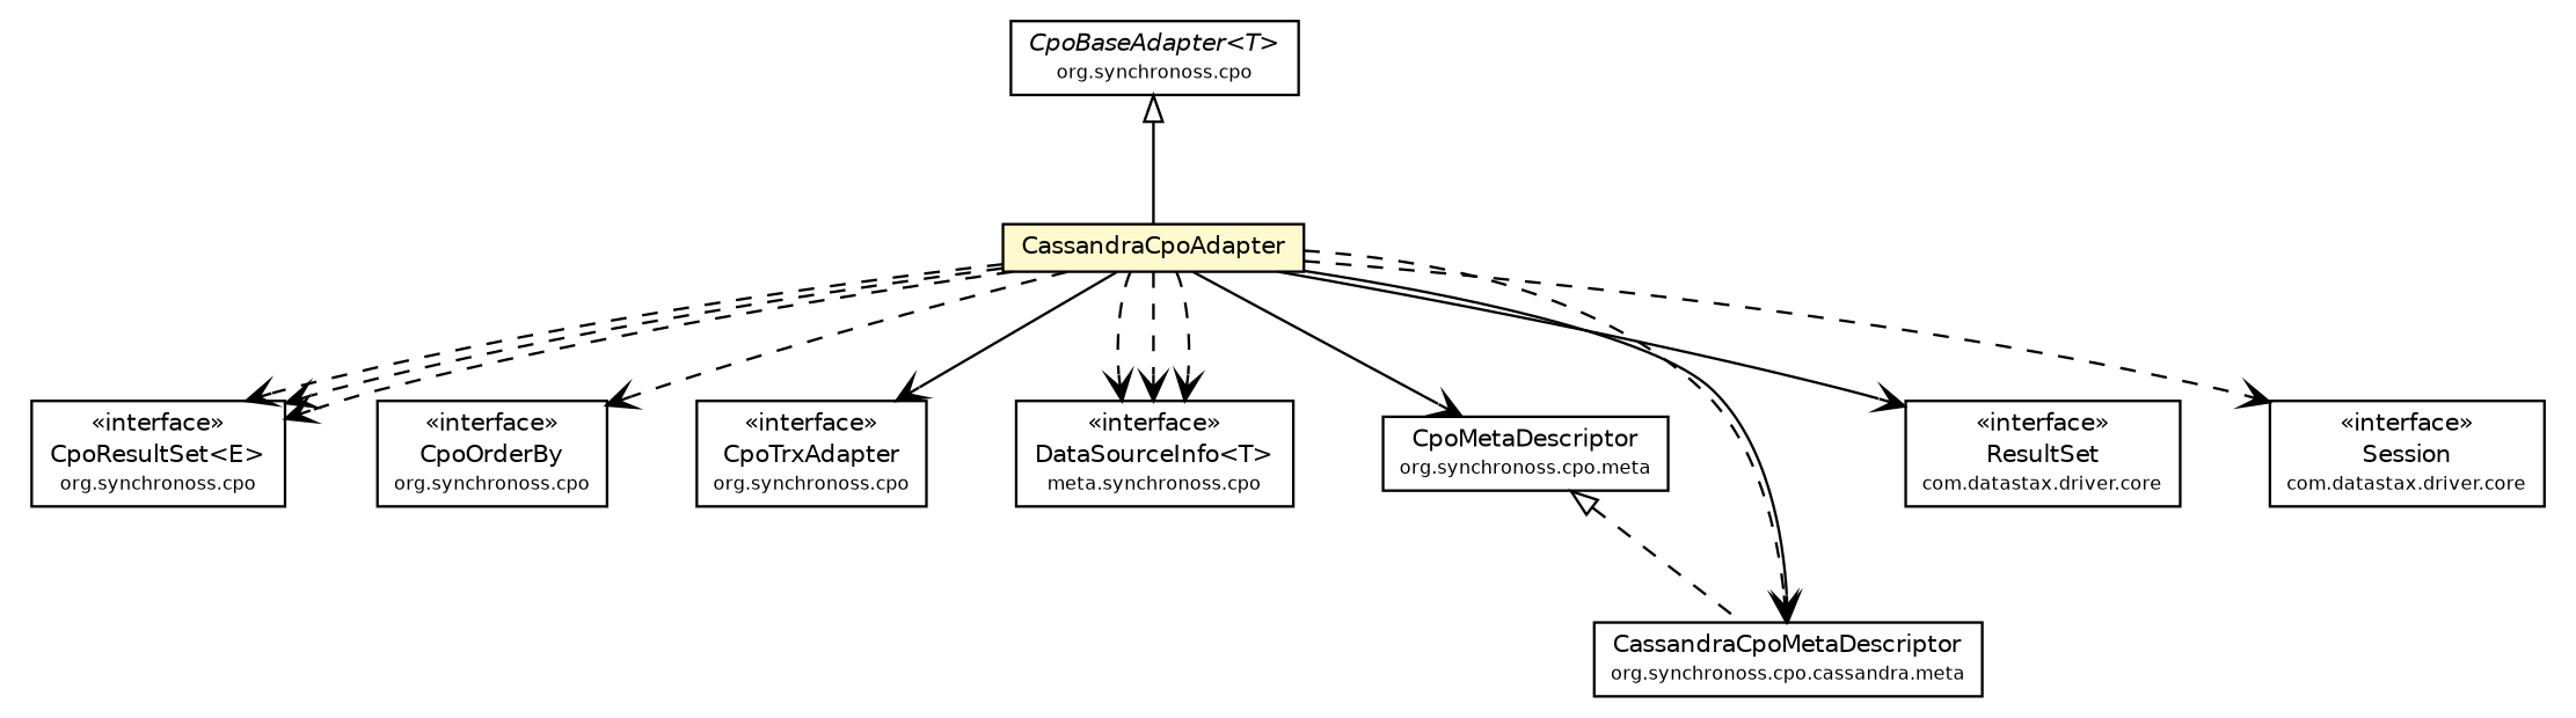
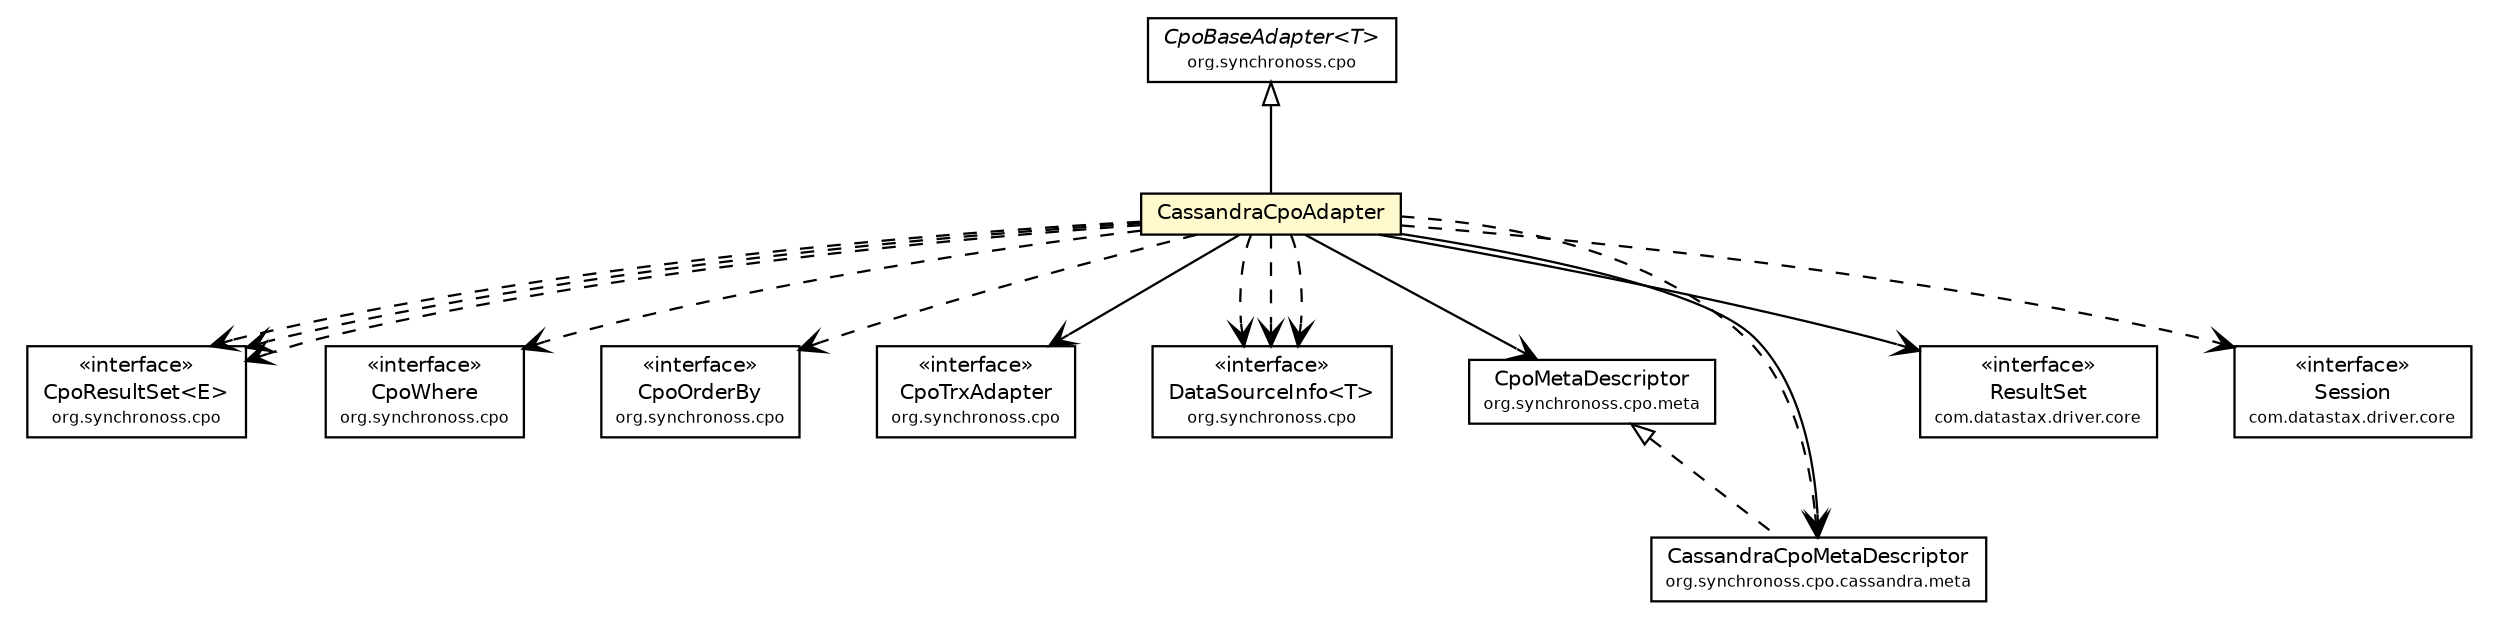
  digraph {
    node [fontcolor=black fontname=Helvetica fontsize=9.0 shape=plaintext]
    edge [fontname=Helvetica fontsize=10.0 headport=p labelfontname=Helvetica labelfontsize=10 tailport=p arrowhead=open color=black fontcolor=black style=dashed]
    n1 [label=<<table border="0" cellborder="1" cellspacing="0" cellpadding="2" port="p" href="../CpoResultSet.html"> 		<tr><td><table border="0" cellspacing="0" cellpadding="1"> 			<tr><td> &laquo;interface&raquo; </td></tr> 			<tr><td> CpoResultSet&lt;E&gt; </td></tr> 			<tr><td><font point-size="7.0"> org.synchronoss.cpo </font></td></tr> 		</table></td></tr> 		</table>>]
+   n2 [label=<<table border="0" cellborder="1" cellspacing="0" cellpadding="2" port="p" href="../CpoWhere.html"> 		<tr><td><table border="0" cellspacing="0" cellpadding="1"> 			<tr><td> &laquo;interface&raquo; </td></tr> 			<tr><td> CpoWhere </td></tr> 			<tr><td><font point-size="7.0"> org.synchronoss.cpo </font></td></tr> 		</table></td></tr> 		</table>>]
    n3 [label=<<table border="0" cellborder="1" cellspacing="0" cellpadding="2" port="p" href="../CpoOrderBy.html"> 		<tr><td><table border="0" cellspacing="0" cellpadding="1"> 			<tr><td> &laquo;interface&raquo; </td></tr> 			<tr><td> CpoOrderBy </td></tr> 			<tr><td><font point-size="7.0"> org.synchronoss.cpo </font></td></tr> 		</table></td></tr> 		</table>>]
    n4 [label=<<table border="0" cellborder="1" cellspacing="0" cellpadding="2" port="p" href="../CpoTrxAdapter.html"> 		<tr><td><table border="0" cellspacing="0" cellpadding="1"> 			<tr><td> &laquo;interface&raquo; </td></tr> 			<tr><td> CpoTrxAdapter </td></tr> 			<tr><td><font point-size="7.0"> org.synchronoss.cpo </font></td></tr> 		</table></td></tr> 		</table>>]
-   n5 [label=<<table border="0" cellborder="1" cellspacing="0" cellpadding="2" port="p" href="../DataSourceInfo.html"> 		<tr><td><table border="0" cellspacing="0" cellpadding="1"> 			<tr><td> &laquo;interface&raquo; </td></tr> 			<tr><td> DataSourceInfo&lt;T&gt; </td></tr> 			<tr><td><font point-size="7.0"> meta.synchronoss.cpo </font></td></tr> 		</table></td></tr> 		</table>>]
+   n5 [label=<<table border="0" cellborder="1" cellspacing="0" cellpadding="2" port="p" href="../DataSourceInfo.html"> 		<tr><td><table border="0" cellspacing="0" cellpadding="1"> 			<tr><td> &laquo;interface&raquo; </td></tr> 			<tr><td> DataSourceInfo&lt;T&gt; </td></tr> 			<tr><td><font point-size="7.0"> org.synchronoss.cpo </font></td></tr> 		</table></td></tr> 		</table>>]
    n6 [label=<<table border="0" cellborder="1" cellspacing="0" cellpadding="2" port="p" href="../CpoBaseAdapter.html"> 		<tr><td><table border="0" cellspacing="0" cellpadding="1"> 			<tr><td><font face="Helvetica-Oblique"> CpoBaseAdapter&lt;T&gt; </font></td></tr> 			<tr><td><font point-size="7.0"> org.synchronoss.cpo </font></td></tr> 		</table></td></tr> 		</table>>]
    n7 [label=<<table border="0" cellborder="1" cellspacing="0" cellpadding="2" port="p" bgcolor="lemonChiffon" href="./CassandraCpoAdapter.html"> 		<tr><td><table border="0" cellspacing="0" cellpadding="1"> 			<tr><td> CassandraCpoAdapter </td></tr> 		</table></td></tr> 		</table>>]
    n8 [label=<<table border="0" cellborder="1" cellspacing="0" cellpadding="2" port="p" href="../meta/CpoMetaDescriptor.html"> 		<tr><td><table border="0" cellspacing="0" cellpadding="1"> 			<tr><td> CpoMetaDescriptor </td></tr> 			<tr><td><font point-size="7.0"> org.synchronoss.cpo.meta </font></td></tr> 		</table></td></tr> 		</table>>]
    n9 [label=<<table border="0" cellborder="1" cellspacing="0" cellpadding="2" port="p" href="./meta/CassandraCpoMetaDescriptor.html"> 		<tr><td><table border="0" cellspacing="0" cellpadding="1"> 			<tr><td> CassandraCpoMetaDescriptor </td></tr> 			<tr><td><font point-size="7.0"> org.synchronoss.cpo.cassandra.meta </font></td></tr> 		</table></td></tr> 		</table>>]
    n10 [label=<<table border="0" cellborder="1" cellspacing="0" cellpadding="2" port="p" href="http://java.sun.com/j2se/1.4.2/docs/api/com/datastax/driver/core/ResultSet.html"> 		<tr><td><table border="0" cellspacing="0" cellpadding="1"> 			<tr><td> &laquo;interface&raquo; </td></tr> 			<tr><td> ResultSet </td></tr> 			<tr><td><font point-size="7.0"> com.datastax.driver.core </font></td></tr> 		</table></td></tr> 		</table>>]
    n11 [label=<<table border="0" cellborder="1" cellspacing="0" cellpadding="2" port="p" href="http://java.sun.com/j2se/1.4.2/docs/api/com/datastax/driver/core/Session.html"> 		<tr><td><table border="0" cellspacing="0" cellpadding="1"> 			<tr><td> &laquo;interface&raquo; </td></tr> 			<tr><td> Session </td></tr> 			<tr><td><font point-size="7.0"> com.datastax.driver.core </font></td></tr> 		</table></td></tr> 		</table>>]
    n6 -> n7 [arrowtail=empty dir=back fontsize=10 arrowhead="" color="" fontcolor="" style=""]
    n7 -> n1
    n7 -> n1
    n7 -> n1
+   n7 -> n2
    n7 -> n3
    n7 -> n4 [style=solid]
    n7 -> n5
    n7 -> n5
    n7 -> n5
    n7 -> n8 [style=solid]
    n7 -> n9 [style=""]
    n7 -> n9
    n7 -> n10 [style=solid]
    n7 -> n11
    n8 -> n9 [arrowtail=empty dir=back fontsize=10 arrowhead="" color="" fontcolor=""]
  }
